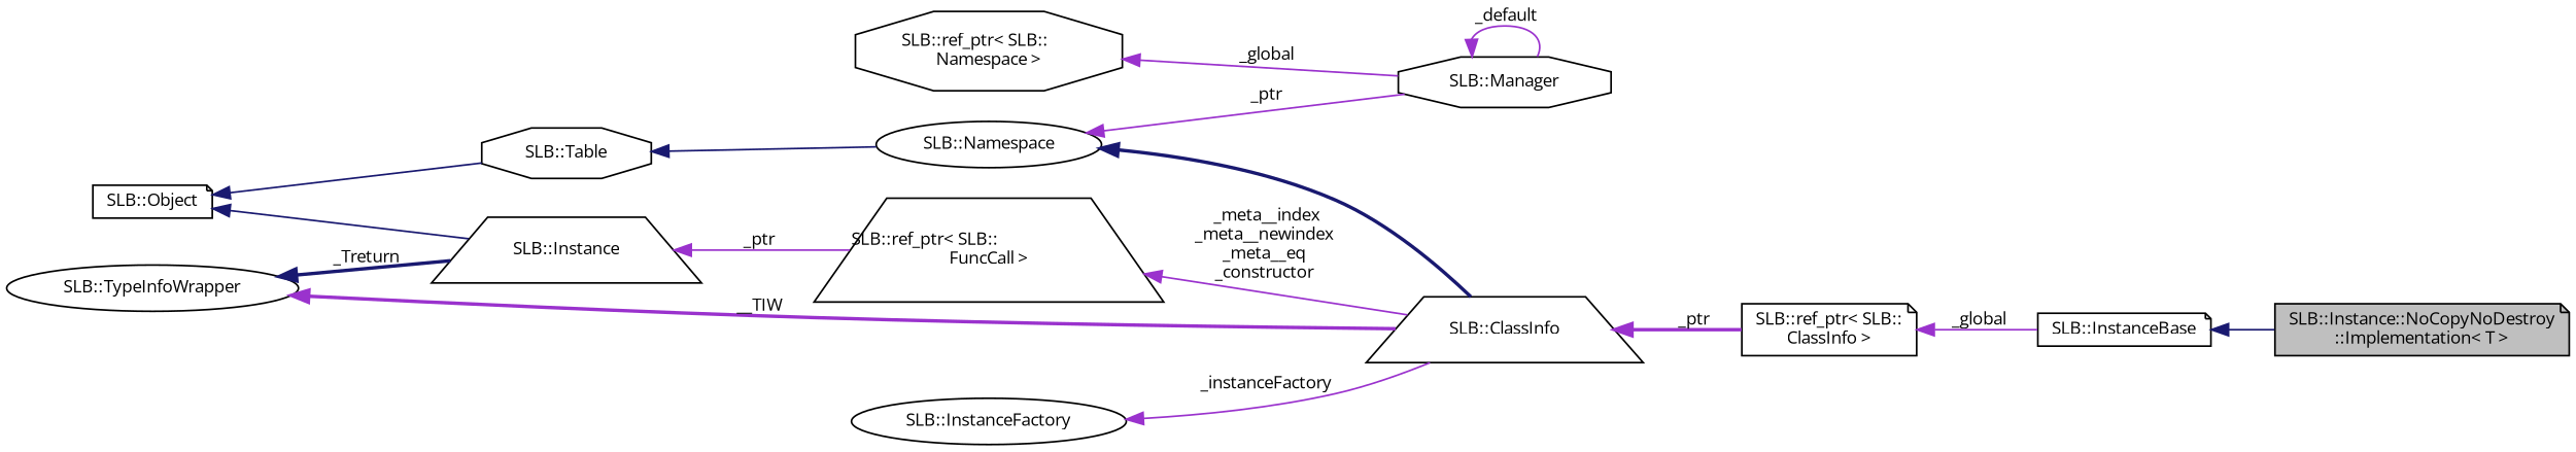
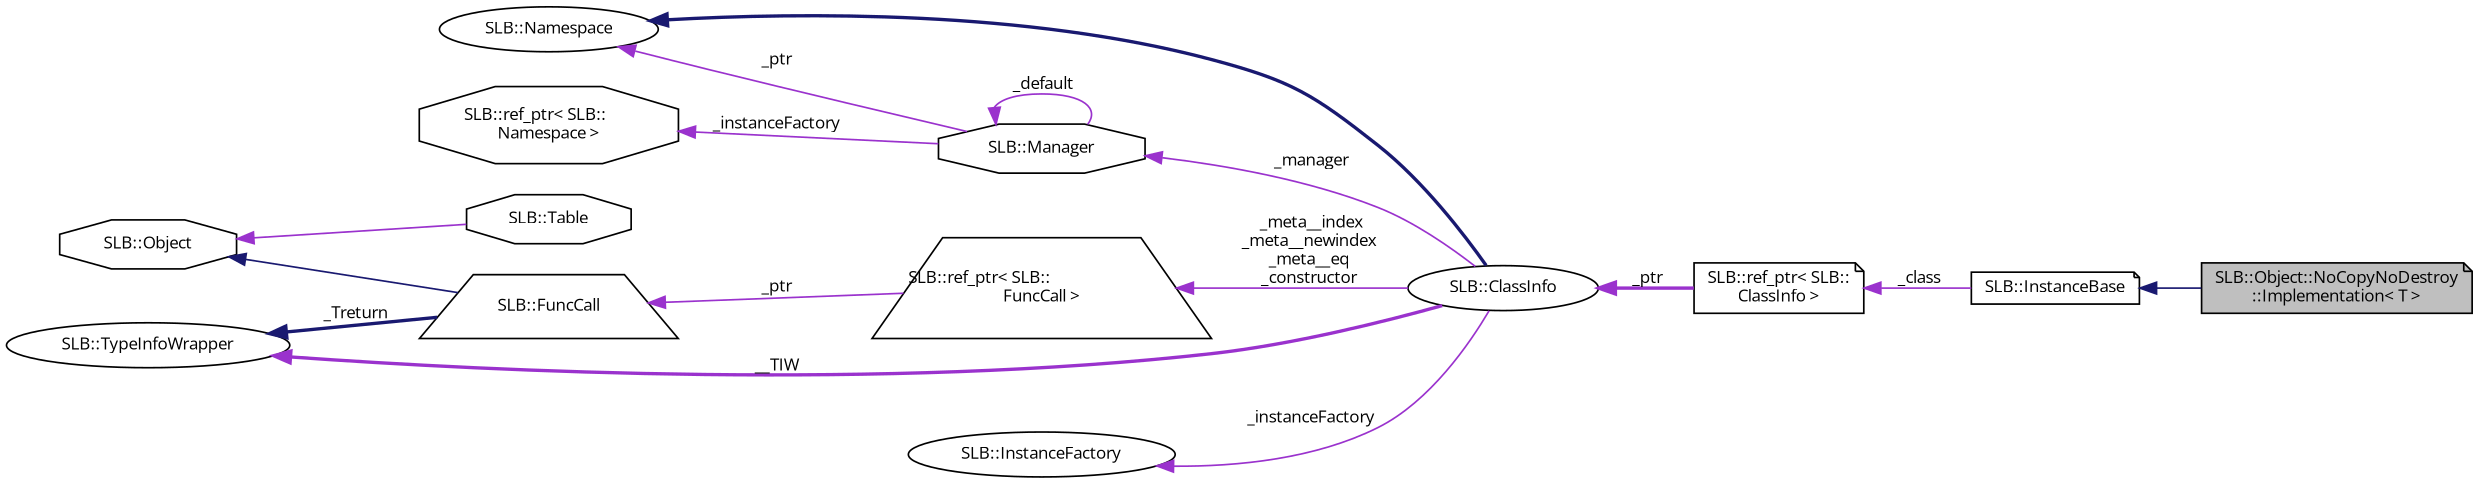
  digraph {
    fontname="Open Sans"
    rankdir=LR
    node [color=black fillcolor=white fontname="Open Sans" fontsize=10 shape=note style=filled]
    edge [color=darkorchid3 dir=back fontname="Open Sans" fontsize=10 labelfontname=Helvetica labelfontsize=10 style=solid]
-   n1 [fillcolor=grey75 fontcolor=black height=0.2 label="SLB::Instance::NoCopyNoDestroy\l::Implementation\< T \>" width=0.4]
+   n1 [fillcolor=grey75 fontcolor=black height=0.2 label="SLB::Object::NoCopyNoDestroy\l::Implementation\< T \>" width=0.4]
    n2 [height=0.2 label="SLB::InstanceBase" width=0.4]
    n3 [height=0.2 label="SLB::ref_ptr\< SLB::\lClassInfo \>" width=0.4]
-   n4 [height=0.2 label="SLB::ClassInfo" shape=trapezium width=0.4]
+   n4 [height=0.2 label="SLB::ClassInfo" shape=ellipse width=0.4]
    n5 [height=0.2 label="SLB::Namespace" shape=ellipse width=0.4]
    n6 [height=0.2 label="SLB::Manager" shape=octagon width=0.4]
    n7 [height=0.2 label="SLB::ref_ptr\< SLB::\lNamespace \>" shape=octagon width=0.4]
    n8 [height=0.2 label="SLB::Table" shape=octagon width=0.4]
-   n9 [height=0.2 label="SLB::Object" width=0.4]
-   n10 [height=0.2 label="SLB::Instance" shape=trapezium width=0.4]
+   n9 [height=0.2 label="SLB::Object" shape=octagon width=0.4]
+   n10 [height=0.2 label="SLB::FuncCall" shape=trapezium width=0.4]
    n11 [height=0.2 label="SLB::ref_ptr\< SLB::\lFuncCall \>" shape=trapezium width=0.4]
    n12 [height=0.2 label="SLB::TypeInfoWrapper" shape=ellipse width=0.4]
    n13 [height=0.2 label="SLB::InstanceFactory" shape=ellipse width=0.4]
    n2 -> n1 [color=midnightblue]
-   n3 -> n2 [label=" _global"]
+   n3 -> n2 [label=" _class"]
    n4 -> n3 [label=" _ptr" style=bold]
    n5 -> n4 [color=midnightblue style=bold]
    n5 -> n6 [label=" _ptr"]
+   n6 -> n4 [label=" _manager"]
    n6 -> n6 [label=" _default"]
-   n7 -> n6 [label=" _global"]
-   n8 -> n5 [color=midnightblue]
-   n9 -> n8 [color=midnightblue]
+   n7 -> n6 [label=" _instanceFactory"]
+   n9 -> n8
    n9 -> n10 [color=midnightblue]
    n10 -> n11 [label=" _ptr"]
    n11 -> n4 [label=" _meta__index\n_meta__newindex\n_meta__eq\n_constructor"]
    n12 -> n4 [label=" __TIW" style=bold]
    n12 -> n10 [color=midnightblue label=" _Treturn" style=bold]
    n13 -> n4 [label=" _instanceFactory"]
  }
